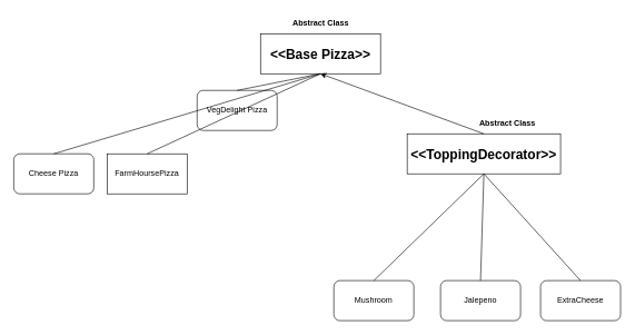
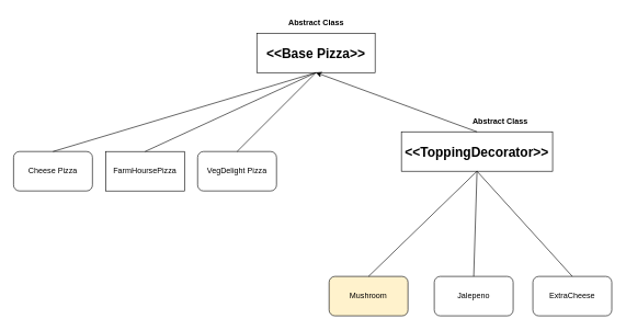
  <mxCell id="0" />
  <mxCell id="1" parent="0" />
  <mxCell id="2" value="&lt;font style=&quot;font-size: 20px;&quot;&gt;&lt;b&gt;&amp;lt;&amp;lt;Base Pizza&amp;gt;&amp;gt;&lt;/b&gt;&lt;/font&gt;" style="rounded=0;whiteSpace=wrap;html=1;" vertex="1" parent="1"><mxGeometry x="390" y="50" width="180" height="60" as="geometry" /></mxCell>
  <mxCell id="3" value="&lt;b&gt;Abstract Class&lt;/b&gt;" style="text;html=1;align=center;verticalAlign=middle;resizable=0;points=[];autosize=1;strokeColor=none;fillColor=none;" vertex="1" parent="1"><mxGeometry x="425" y="20" width="110" height="30" as="geometry" /></mxCell>
  <mxCell id="4" value="&lt;font style=&quot;font-size: 20px;&quot;&gt;&lt;b&gt;&amp;lt;&amp;lt;ToppingDecorator&amp;gt;&amp;gt;&lt;/b&gt;&lt;/font&gt;" style="rounded=0;whiteSpace=wrap;html=1;" vertex="1" parent="1"><mxGeometry x="610" y="200" width="230" height="60" as="geometry" /></mxCell>
  <mxCell id="5" value="" style="endArrow=classic;html=1;rounded=0;entryX=0.5;entryY=1;entryDx=0;entryDy=0;exitX=0.5;exitY=0;exitDx=0;exitDy=0;" edge="1" parent="1" source="4" target="2"><mxGeometry width="50" height="50" relative="1" as="geometry"><mxPoint x="450" y="260" as="sourcePoint" /><mxPoint x="500" y="210" as="targetPoint" /></mxGeometry></mxCell>
  <mxCell id="6" value="&lt;b&gt;Abstract Class&lt;/b&gt;" style="text;html=1;align=center;verticalAlign=middle;resizable=0;points=[];autosize=1;strokeColor=none;fillColor=none;" vertex="1" parent="1"><mxGeometry x="705" y="170" width="110" height="30" as="geometry" /></mxCell>
  <mxCell id="7" value="Cheese Pizza" style="rounded=1;whiteSpace=wrap;html=1;" vertex="1" parent="1"><mxGeometry x="20" y="230" width="120" height="60" as="geometry" /></mxCell>
  <mxCell id="8" value="FarmHoursePizza" style="whiteSpace=wrap;html=1;rounded=0;" vertex="1" parent="1"><mxGeometry x="160" y="230" width="120" height="60" as="geometry" /></mxCell>
- <mxCell id="9" value="VegDelight Pizza" style="rounded=1;whiteSpace=wrap;html=1;" vertex="1" parent="1"><mxGeometry x="295" y="135" width="120" height="60" as="geometry" /></mxCell>
+ <mxCell id="9" value="VegDelight Pizza" style="rounded=1;whiteSpace=wrap;html=1;" vertex="1" parent="1"><mxGeometry x="300" y="230" width="120" height="60" as="geometry" /></mxCell>
  <mxCell id="10" value="" style="endArrow=none;html=1;rounded=0;exitX=0.5;exitY=1;exitDx=0;exitDy=0;entryX=0.5;entryY=0;entryDx=0;entryDy=0;" edge="1" parent="1" source="2" target="9"><mxGeometry width="50" height="50" relative="1" as="geometry"><mxPoint x="330" y="260" as="sourcePoint" /><mxPoint x="380" y="210" as="targetPoint" /></mxGeometry></mxCell>
  <mxCell id="11" value="" style="endArrow=none;html=1;rounded=0;exitX=0.5;exitY=0;exitDx=0;exitDy=0;entryX=0.5;entryY=1;entryDx=0;entryDy=0;" edge="1" parent="1" source="8" target="2"><mxGeometry width="50" height="50" relative="1" as="geometry"><mxPoint x="300" y="190" as="sourcePoint" /><mxPoint x="380" y="210" as="targetPoint" /></mxGeometry></mxCell>
  <mxCell id="12" value="" style="endArrow=none;html=1;rounded=0;exitX=0.5;exitY=0;exitDx=0;exitDy=0;entryX=0.5;entryY=1;entryDx=0;entryDy=0;" edge="1" parent="1" source="7" target="2"><mxGeometry width="50" height="50" relative="1" as="geometry"><mxPoint x="170" y="160" as="sourcePoint" /><mxPoint x="480" y="110" as="targetPoint" /></mxGeometry></mxCell>
- <mxCell id="13" value="Mushroom" style="rounded=1;whiteSpace=wrap;html=1;" vertex="1" parent="1"><mxGeometry x="500" y="420" width="120" height="60" as="geometry" /></mxCell>
+ <mxCell id="13" value="Mushroom" style="rounded=1;whiteSpace=wrap;html=1;fillColor=#fff2cc;" vertex="1" parent="1"><mxGeometry x="500" y="420" width="120" height="60" as="geometry" /></mxCell>
  <mxCell id="14" value="Jalepeno" style="rounded=1;whiteSpace=wrap;html=1;" vertex="1" parent="1"><mxGeometry x="660" y="420" width="120" height="60" as="geometry" /></mxCell>
  <mxCell id="15" value="ExtraCheese" style="rounded=1;whiteSpace=wrap;html=1;" vertex="1" parent="1"><mxGeometry x="810" y="420" width="120" height="60" as="geometry" /></mxCell>
  <mxCell id="16" value="" style="endArrow=none;html=1;rounded=0;exitX=0.5;exitY=1;exitDx=0;exitDy=0;entryX=0.5;entryY=0;entryDx=0;entryDy=0;" edge="1" parent="1" target="15" source="4"><mxGeometry width="50" height="50" relative="1" as="geometry"><mxPoint x="780" y="300" as="sourcePoint" /><mxPoint x="680" y="400" as="targetPoint" /></mxGeometry></mxCell>
  <mxCell id="17" value="" style="endArrow=none;html=1;rounded=0;exitX=0.5;exitY=0;exitDx=0;exitDy=0;entryX=0.5;entryY=1;entryDx=0;entryDy=0;" edge="1" parent="1" source="14" target="4"><mxGeometry width="50" height="50" relative="1" as="geometry"><mxPoint x="600" y="380" as="sourcePoint" /><mxPoint x="780" y="300" as="targetPoint" /></mxGeometry></mxCell>
  <mxCell id="18" value="" style="endArrow=none;html=1;rounded=0;exitX=0.5;exitY=0;exitDx=0;exitDy=0;entryX=0.5;entryY=1;entryDx=0;entryDy=0;" edge="1" parent="1" source="13" target="4"><mxGeometry width="50" height="50" relative="1" as="geometry"><mxPoint x="470" y="350" as="sourcePoint" /><mxPoint x="630" y="320" as="targetPoint" /></mxGeometry></mxCell>
